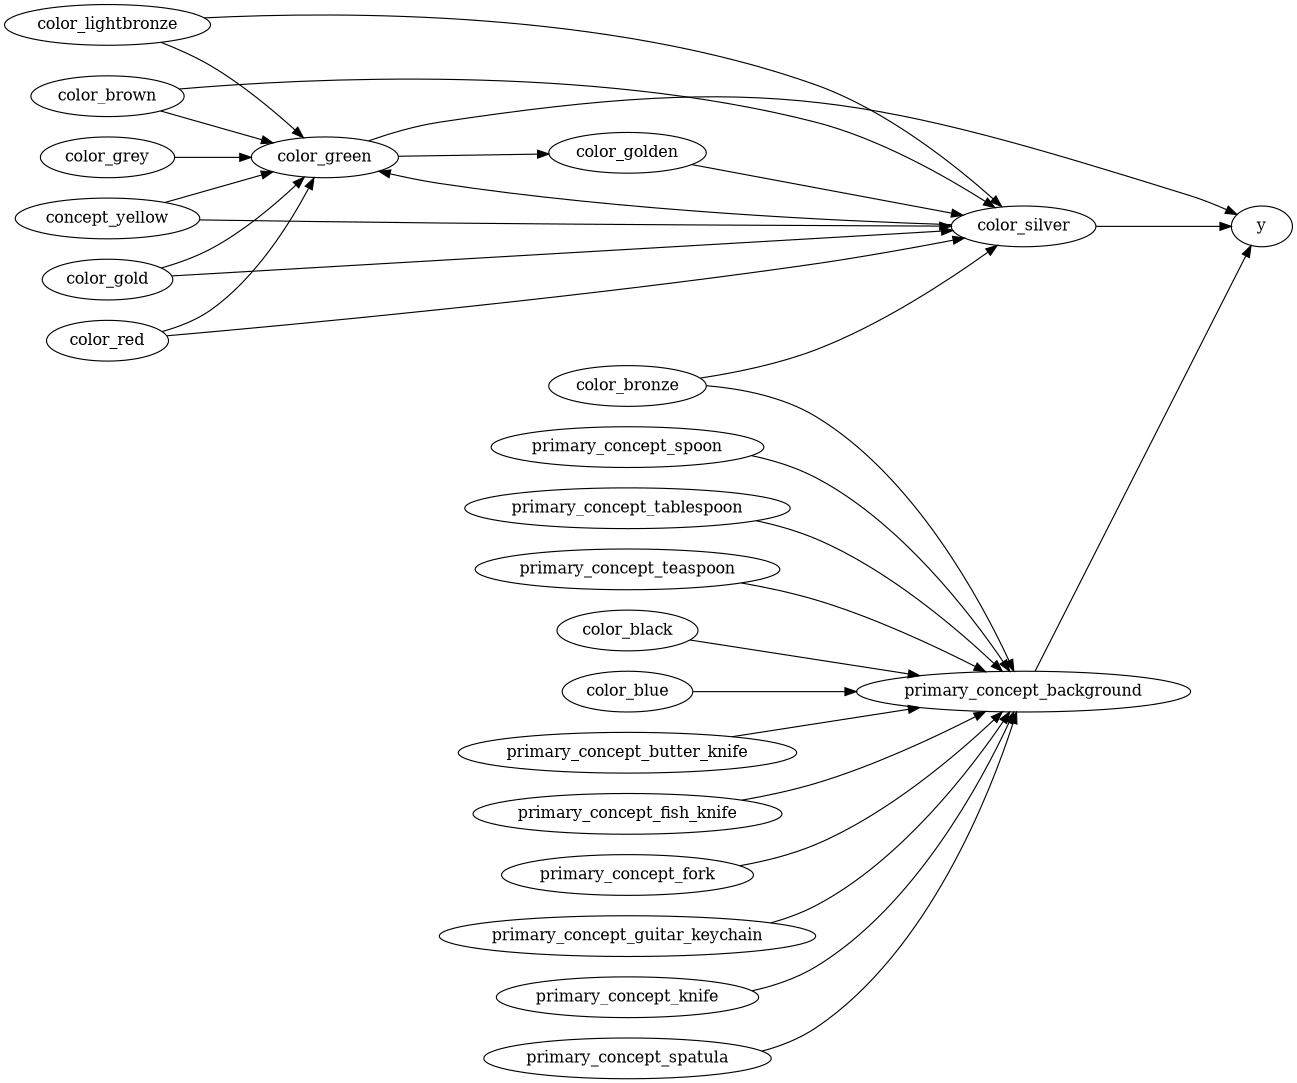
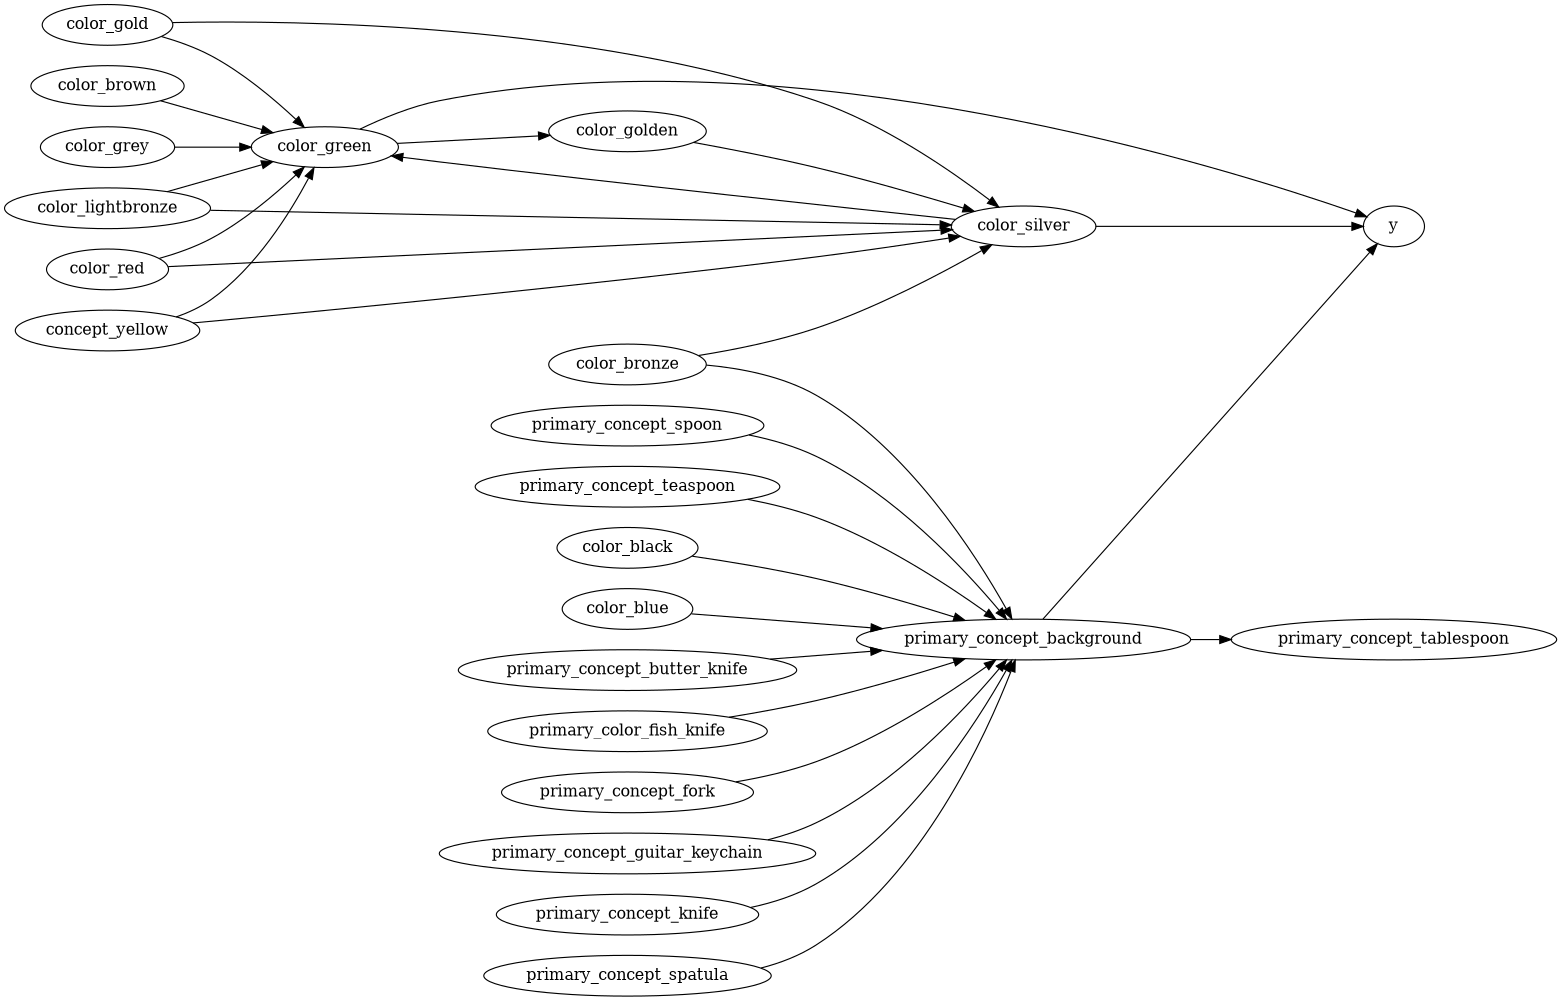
  strict digraph {
    rankdir=LR
    primary_concept_background
    y
    color_green
    color_golden
    color_silver
    primary_concept_butter_knife
-   primary_concept_fish_knife
+   primary_concept_fish_knife [label=primary_color_fish_knife]
    primary_concept_fork
    primary_concept_guitar_keychain
    primary_concept_knife
    primary_concept_spatula
    primary_concept_spoon
    primary_concept_tablespoon
    primary_concept_teaspoon
    color_black
    color_blue
    color_bronze
    color_brown
    color_gold
    color_grey
    color_lightbronze
    color_red
    n23 [label=concept_yellow]
    primary_concept_background -> y
    color_green -> y
    color_green -> color_golden
    color_golden -> color_silver
    color_silver -> y
    color_silver -> color_green
    primary_concept_butter_knife -> primary_concept_background
    primary_concept_fish_knife -> primary_concept_background
    primary_concept_fork -> primary_concept_background
    primary_concept_guitar_keychain -> primary_concept_background
    primary_concept_knife -> primary_concept_background
    primary_concept_spatula -> primary_concept_background
    primary_concept_spoon -> primary_concept_background
-   primary_concept_tablespoon -> primary_concept_background
+   primary_concept_background -> primary_concept_tablespoon
    primary_concept_teaspoon -> primary_concept_background
    color_black -> primary_concept_background
    color_blue -> primary_concept_background
    color_bronze -> primary_concept_background
    color_bronze -> color_silver
    color_brown -> color_green
-   color_brown -> color_silver
    color_gold -> color_green
    color_gold -> color_silver
    color_grey -> color_green
    color_lightbronze -> color_green
    color_lightbronze -> color_silver
    color_red -> color_green
    color_red -> color_silver
    n23 -> color_green
    n23 -> color_silver
  }
